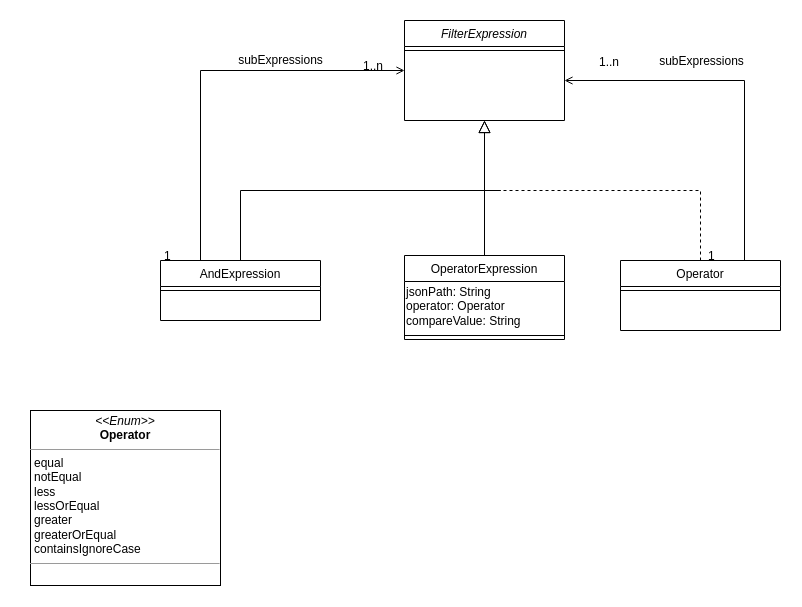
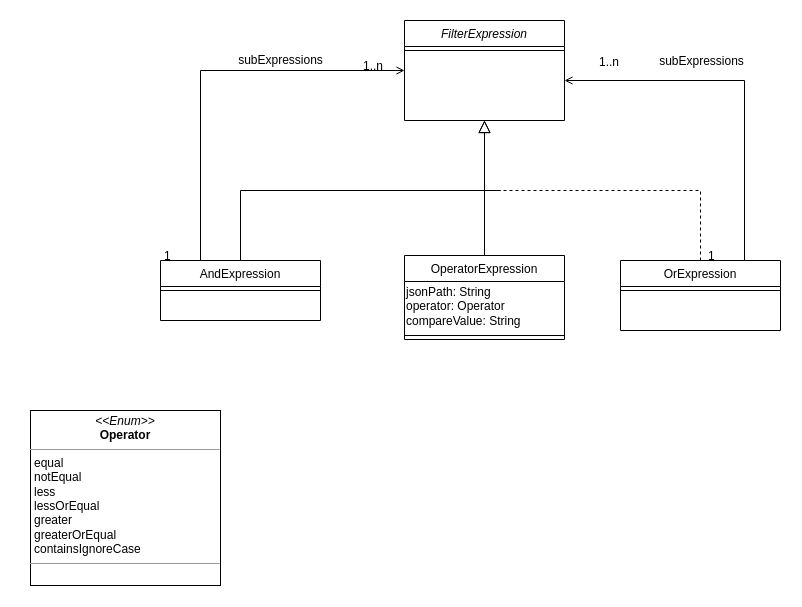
  <mxCell id="0" />
  <mxCell id="1" parent="0" />
  <mxCell id="2" value="FilterExpression" style="swimlane;fontStyle=2;align=center;verticalAlign=top;childLayout=stackLayout;horizontal=1;startSize=26;horizontalStack=0;resizeParent=1;resizeLast=0;collapsible=1;marginBottom=0;rounded=0;shadow=0;strokeWidth=1;" parent="1" vertex="1"><mxGeometry x="404" y="20" width="160" height="100" as="geometry"><mxRectangle x="230" y="140" width="160" height="26" as="alternateBounds" /></mxGeometry></mxCell>
  <mxCell id="3" value="" style="line;html=1;strokeWidth=1;align=left;verticalAlign=middle;spacingTop=-1;spacingLeft=3;spacingRight=3;rotatable=0;labelPosition=right;points=[];portConstraint=eastwest;" parent="2" vertex="1"><mxGeometry y="26" width="160" height="8" as="geometry" /></mxCell>
  <mxCell id="4" value="" style="endArrow=open;shadow=0;strokeWidth=1;rounded=0;endFill=1;edgeStyle=elbowEdgeStyle;elbow=vertical;exitX=0.75;exitY=0;exitDx=0;exitDy=0;" parent="2" edge="1"><mxGeometry x="0.5" y="41" relative="1" as="geometry"><mxPoint x="340" y="240" as="sourcePoint" /><mxPoint x="160" y="60" as="targetPoint" /><mxPoint x="-40" y="32" as="offset" /><Array as="points"><mxPoint x="-20" y="60" /><mxPoint x="-120" y="70" /><mxPoint x="-230" y="101" /><mxPoint x="-300" y="120" /><mxPoint x="-340" y="120" /><mxPoint x="-350" y="160" /><mxPoint x="-250" y="101" /><mxPoint x="-270" y="120" /><mxPoint x="-370" y="100" /></Array></mxGeometry></mxCell>
  <mxCell id="5" value="1" style="resizable=0;align=left;verticalAlign=bottom;labelBackgroundColor=none;fontSize=12;" parent="4" connectable="0" vertex="1"><mxGeometry x="-1" relative="1" as="geometry"><mxPoint x="-38" y="4" as="offset" /></mxGeometry></mxCell>
  <mxCell id="6" value="1..n" style="resizable=0;align=right;verticalAlign=bottom;labelBackgroundColor=none;fontSize=12;" parent="4" connectable="0" vertex="1"><mxGeometry x="1" relative="1" as="geometry"><mxPoint x="56" y="-10" as="offset" /></mxGeometry></mxCell>
  <mxCell id="7" value="subExpressions" style="text;html=1;resizable=0;points=[];;align=center;verticalAlign=middle;labelBackgroundColor=none;rounded=0;shadow=0;strokeWidth=1;fontSize=12;" parent="4" vertex="1" connectable="0"><mxGeometry x="0.5" y="49" relative="1" as="geometry"><mxPoint x="46" y="-69" as="offset" /></mxGeometry></mxCell>
  <mxCell id="8" value="AndExpression" style="swimlane;fontStyle=0;align=center;verticalAlign=top;childLayout=stackLayout;horizontal=1;startSize=26;horizontalStack=0;resizeParent=1;resizeLast=0;collapsible=1;marginBottom=0;rounded=0;shadow=0;strokeWidth=1;" parent="1" vertex="1"><mxGeometry x="160" y="260" width="160" height="60" as="geometry"><mxRectangle x="130" y="380" width="160" height="26" as="alternateBounds" /></mxGeometry></mxCell>
  <mxCell id="9" value="" style="line;html=1;strokeWidth=1;align=left;verticalAlign=middle;spacingTop=-1;spacingLeft=3;spacingRight=3;rotatable=0;labelPosition=right;points=[];portConstraint=eastwest;" parent="8" vertex="1"><mxGeometry y="26" width="160" height="8" as="geometry" /></mxCell>
  <mxCell id="10" value="" style="endArrow=block;endSize=10;endFill=0;shadow=0;strokeWidth=1;rounded=0;edgeStyle=elbowEdgeStyle;elbow=vertical;" parent="1" source="8" target="2" edge="1"><mxGeometry width="160" relative="1" as="geometry"><mxPoint x="190" y="103" as="sourcePoint" /><mxPoint x="190" y="103" as="targetPoint" /></mxGeometry></mxCell>
- <mxCell id="11" value="Operator" style="swimlane;fontStyle=0;align=center;verticalAlign=top;childLayout=stackLayout;horizontal=1;startSize=26;horizontalStack=0;resizeParent=1;resizeLast=0;collapsible=1;marginBottom=0;rounded=0;shadow=0;strokeWidth=1;" parent="1" vertex="1"><mxGeometry x="620" y="260" width="160" height="70" as="geometry"><mxRectangle x="340" y="380" width="170" height="26" as="alternateBounds" /></mxGeometry></mxCell>
+ <mxCell id="11" value="OrExpression" style="swimlane;fontStyle=0;align=center;verticalAlign=top;childLayout=stackLayout;horizontal=1;startSize=26;horizontalStack=0;resizeParent=1;resizeLast=0;collapsible=1;marginBottom=0;rounded=0;shadow=0;strokeWidth=1;" parent="1" vertex="1"><mxGeometry x="620" y="260" width="160" height="70" as="geometry"><mxRectangle x="340" y="380" width="170" height="26" as="alternateBounds" /></mxGeometry></mxCell>
  <mxCell id="12" value="" style="line;html=1;strokeWidth=1;align=left;verticalAlign=middle;spacingTop=-1;spacingLeft=3;spacingRight=3;rotatable=0;labelPosition=right;points=[];portConstraint=eastwest;" parent="11" vertex="1"><mxGeometry y="26" width="160" height="8" as="geometry" /></mxCell>
  <mxCell id="13" value="" style="endArrow=block;endSize=10;endFill=0;shadow=0;strokeWidth=1;rounded=0;edgeStyle=elbowEdgeStyle;elbow=vertical;dashed=1;" parent="1" source="11" target="2" edge="1"><mxGeometry width="160" relative="1" as="geometry"><mxPoint x="200" y="273" as="sourcePoint" /><mxPoint x="300" y="171" as="targetPoint" /><Array as="points"><mxPoint x="600" y="190" /></Array></mxGeometry></mxCell>
  <mxCell id="14" value="" style="endArrow=open;shadow=0;strokeWidth=1;rounded=0;endFill=1;edgeStyle=elbowEdgeStyle;elbow=vertical;entryX=0;entryY=0.5;entryDx=0;entryDy=0;exitX=0.25;exitY=0;exitDx=0;exitDy=0;" parent="1" source="8" target="2" edge="1"><mxGeometry x="0.5" y="41" relative="1" as="geometry"><mxPoint x="80" y="310" as="sourcePoint" /><mxPoint x="210" y="59" as="targetPoint" /><mxPoint x="-40" y="32" as="offset" /><Array as="points"><mxPoint x="370" y="70" /><mxPoint x="270" y="80" /><mxPoint x="160" y="111" /><mxPoint x="90" y="130" /><mxPoint x="50" y="130" /><mxPoint x="40" y="170" /><mxPoint x="140" y="111" /><mxPoint x="120" y="130" /><mxPoint x="20" y="110" /></Array></mxGeometry></mxCell>
  <mxCell id="15" value="1" style="resizable=0;align=left;verticalAlign=bottom;labelBackgroundColor=none;fontSize=12;" parent="14" connectable="0" vertex="1"><mxGeometry x="-1" relative="1" as="geometry"><mxPoint x="-38" y="4" as="offset" /></mxGeometry></mxCell>
  <mxCell id="16" value="1..n" style="resizable=0;align=right;verticalAlign=bottom;labelBackgroundColor=none;fontSize=12;" parent="14" connectable="0" vertex="1"><mxGeometry x="1" relative="1" as="geometry"><mxPoint x="-20" y="4" as="offset" /></mxGeometry></mxCell>
  <mxCell id="17" value="subExpressions" style="text;html=1;resizable=0;points=[];;align=center;verticalAlign=middle;labelBackgroundColor=none;rounded=0;shadow=0;strokeWidth=1;fontSize=12;" parent="14" vertex="1" connectable="0"><mxGeometry x="0.5" y="49" relative="1" as="geometry"><mxPoint x="-27" y="38" as="offset" /></mxGeometry></mxCell>
  <mxCell id="18" value="OperatorExpression" style="swimlane;fontStyle=0;align=center;verticalAlign=top;childLayout=stackLayout;horizontal=1;startSize=26;horizontalStack=0;resizeParent=1;resizeLast=0;collapsible=1;marginBottom=0;rounded=0;shadow=0;strokeWidth=1;" parent="1" vertex="1"><mxGeometry x="404" y="255" width="160" height="84" as="geometry"><mxRectangle x="340" y="380" width="170" height="26" as="alternateBounds" /></mxGeometry></mxCell>
  <mxCell id="19" value="jsonPath: String&lt;br&gt;operator: Operator&lt;br&gt;compareValue: String" style="text;html=1;align=left;verticalAlign=middle;resizable=0;points=[];autosize=1;strokeColor=none;fillColor=none;" parent="18" vertex="1"><mxGeometry y="26" width="160" height="50" as="geometry" /></mxCell>
  <mxCell id="20" value="" style="line;html=1;strokeWidth=1;align=left;verticalAlign=middle;spacingTop=-1;spacingLeft=3;spacingRight=3;rotatable=0;labelPosition=right;points=[];portConstraint=eastwest;" parent="18" vertex="1"><mxGeometry y="76" width="160" height="8" as="geometry" /></mxCell>
  <mxCell id="21" value="" style="endArrow=none;html=1;rounded=0;entryX=0.5;entryY=0;entryDx=0;entryDy=0;" parent="1" target="18" edge="1"><mxGeometry width="50" height="50" relative="1" as="geometry"><mxPoint x="360" y="190" as="sourcePoint" /><mxPoint x="480" y="220" as="targetPoint" /><Array as="points"><mxPoint x="500" y="190" /><mxPoint x="484" y="190" /></Array></mxGeometry></mxCell>
  <mxCell id="22" value="&lt;p style=&quot;margin: 0px ; margin-top: 4px ; text-align: center&quot;&gt;&lt;i&gt;&amp;lt;&amp;lt;Enum&amp;gt;&amp;gt;&lt;/i&gt;&lt;br&gt;&lt;b&gt;Operator&lt;/b&gt;&lt;/p&gt;&lt;hr size=&quot;1&quot;&gt;&lt;p style=&quot;margin: 0px ; margin-left: 4px&quot;&gt;equal&lt;/p&gt;&lt;p style=&quot;margin: 0px ; margin-left: 4px&quot;&gt;notEqual&lt;br&gt;less&lt;/p&gt;&lt;p style=&quot;margin: 0px ; margin-left: 4px&quot;&gt;lessOrEqual&lt;/p&gt;&lt;p style=&quot;margin: 0px ; margin-left: 4px&quot;&gt;greater&lt;/p&gt;&lt;p style=&quot;margin: 0px ; margin-left: 4px&quot;&gt;greaterOrEqual&lt;/p&gt;&lt;p style=&quot;margin: 0px ; margin-left: 4px&quot;&gt;containsIgnoreCase&lt;/p&gt;&lt;hr size=&quot;1&quot;&gt;&lt;p style=&quot;margin: 0px ; margin-left: 4px&quot;&gt;&lt;br&gt;&lt;br&gt;&lt;/p&gt;" style="verticalAlign=top;align=left;overflow=fill;fontSize=12;fontFamily=Helvetica;html=1;" parent="1" vertex="1"><mxGeometry x="30" y="410" width="190" height="175" as="geometry" /></mxCell>
